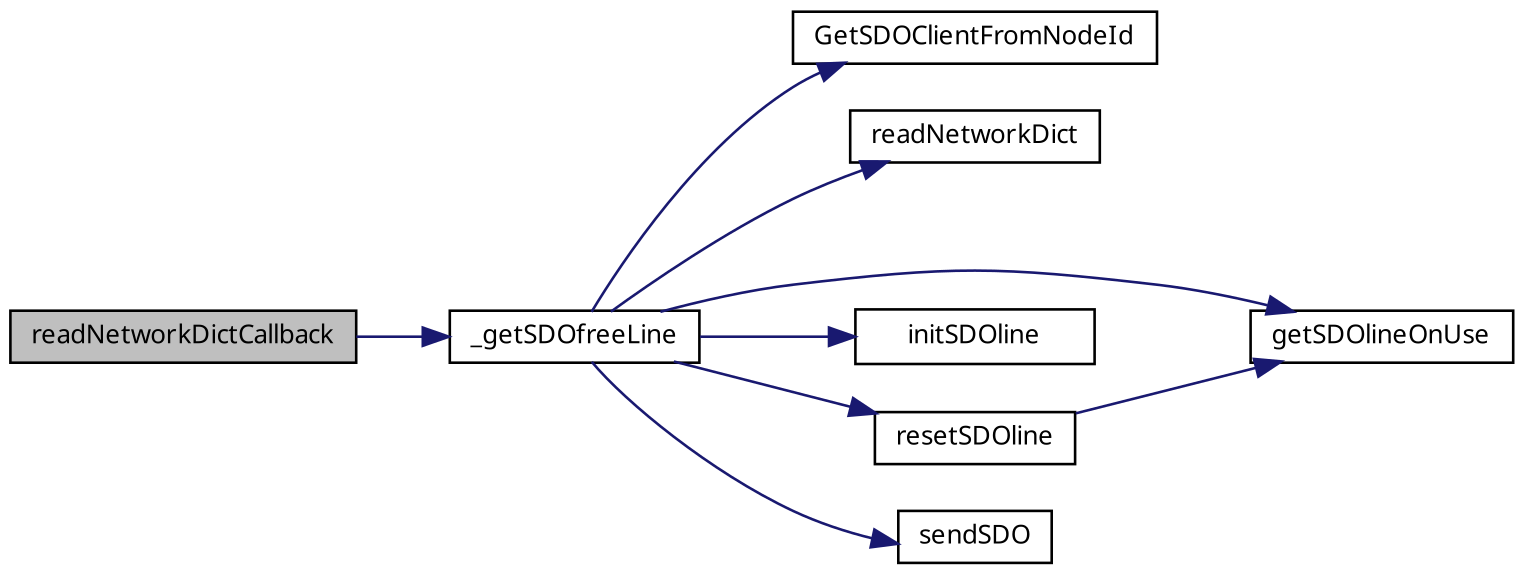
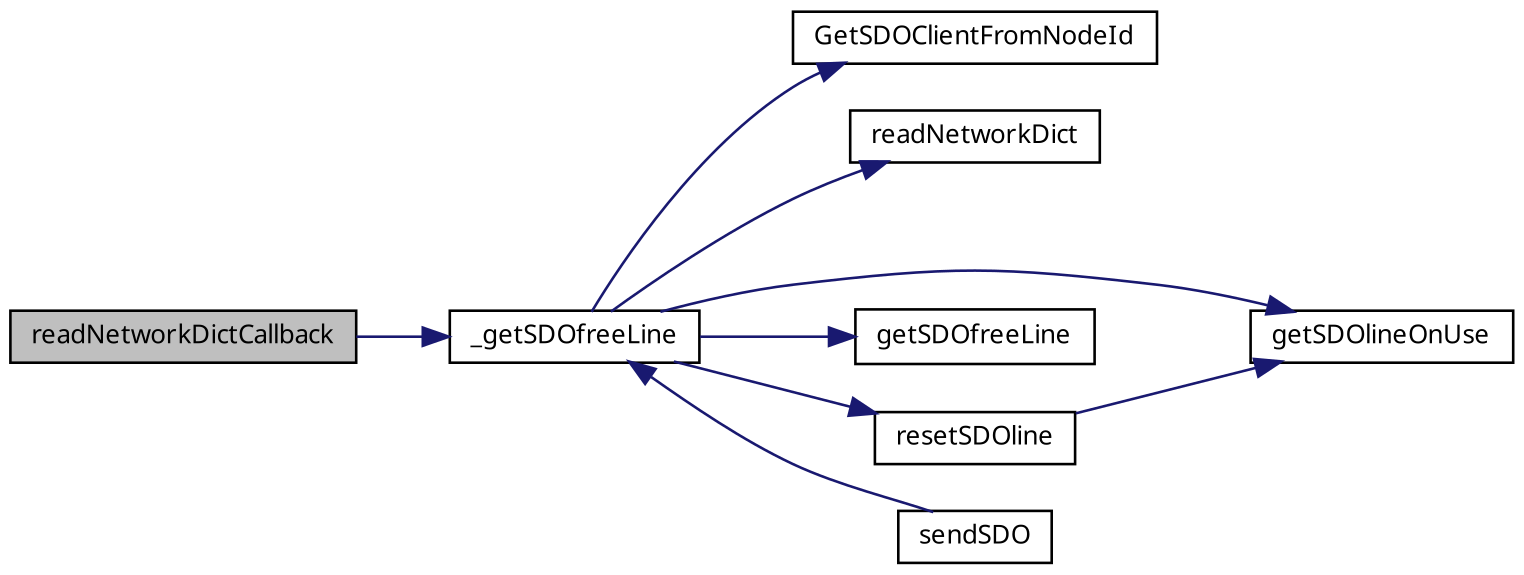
  digraph {
    fontname="Noto Sans"
    rankdir=LR
    node [color=black fillcolor=white fontname="Noto Sans" fontsize=10 shape=record style=filled]
    edge [color=midnightblue fontname="Noto Sans" fontsize=10 labelfontname=FreeSans labelfontsize=10 style=solid]
    n1 [fillcolor=grey75 fontcolor=black height=0.2 label=readNetworkDictCallback width=0.4]
    n2 [height=0.2 label=_getSDOfreeLine width=0.4]
    n3 [height=0.2 label=GetSDOClientFromNodeId width=0.4]
    n4 [height=0.2 label=readNetworkDict width=0.4]
    n5 [height=0.2 label=getSDOlineOnUse width=0.4]
-   n6 [height=0.2 label=initSDOline width=0.4]
+   n6 [height=0.2 label=getSDOfreeLine width=0.4]
    n7 [height=0.2 label=resetSDOline width=0.4]
    n8 [height=0.2 label=sendSDO width=0.4]
    n1 -> n2
    n2 -> n3
    n2 -> n4
    n2 -> n5
    n2 -> n6
    n2 -> n7
-   n2 -> n8
+   n8 -> n2
    n7 -> n5
  }
